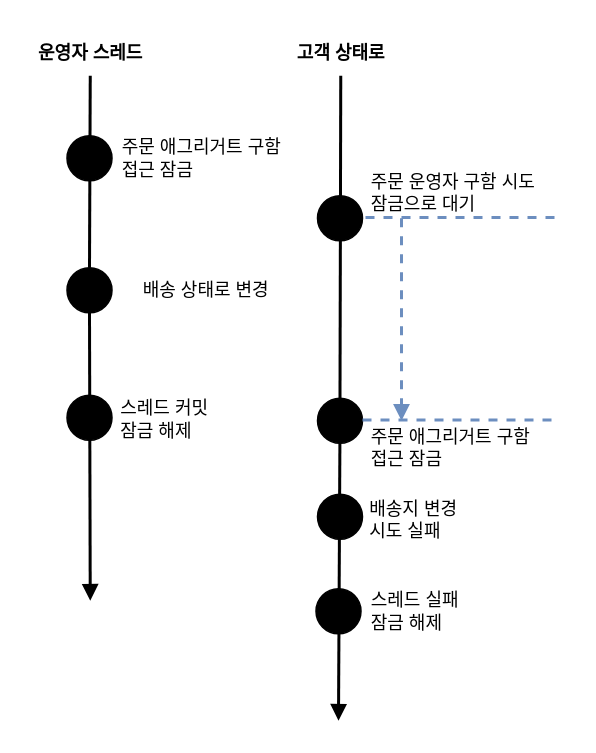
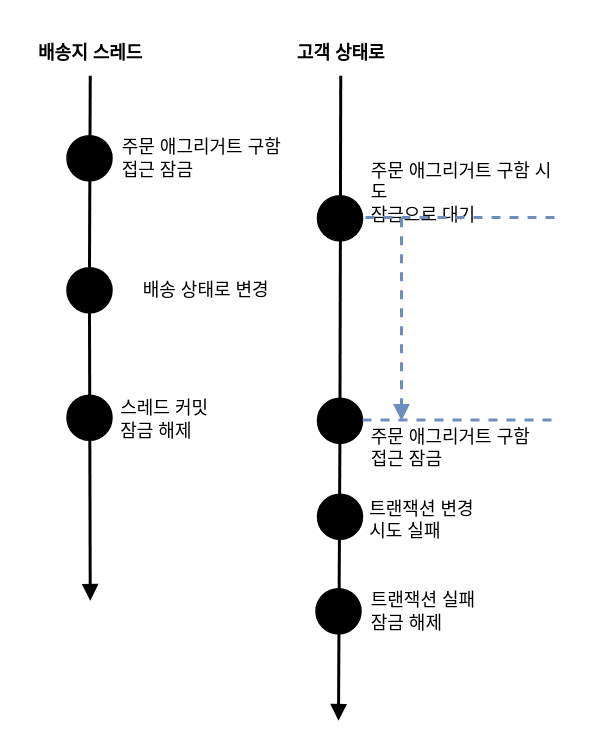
  <mxCell id="0" />
  <mxCell id="1" parent="0" />
  <mxCell id="2" value="" style="endArrow=block;html=1;rounded=0;strokeWidth=2;endFill=1;" edge="1" parent="1" source="5"><mxGeometry width="50" height="50" relative="1" as="geometry"><mxPoint x="59.5" y="50" as="sourcePoint" /><mxPoint x="59.5" y="400" as="targetPoint" /></mxGeometry></mxCell>
  <mxCell id="3" value="" style="ellipse;whiteSpace=wrap;html=1;aspect=fixed;fillStyle=auto;fillColor=#000000;" vertex="1" parent="1"><mxGeometry x="44" y="90" width="30" height="30" as="geometry" /></mxCell>
  <mxCell id="4" value="" style="endArrow=none;html=1;rounded=0;strokeWidth=2;endFill=0;" edge="1" parent="1" target="5"><mxGeometry width="50" height="50" relative="1" as="geometry"><mxPoint x="59.5" y="50" as="sourcePoint" /><mxPoint x="59.5" y="400" as="targetPoint" /></mxGeometry></mxCell>
  <mxCell id="5" value="" style="ellipse;whiteSpace=wrap;html=1;aspect=fixed;fillStyle=auto;fillColor=#000000;" vertex="1" parent="1"><mxGeometry x="44" y="178" width="30" height="30" as="geometry" /></mxCell>
  <mxCell id="6" value="" style="ellipse;whiteSpace=wrap;html=1;aspect=fixed;fillStyle=auto;fillColor=#000000;" vertex="1" parent="1"><mxGeometry x="44" y="263" width="30" height="30" as="geometry" /></mxCell>
  <mxCell id="7" value="" style="endArrow=block;html=1;rounded=0;strokeWidth=2;endFill=1;" edge="1" parent="1" source="10"><mxGeometry width="50" height="50" relative="1" as="geometry"><mxPoint x="226.5" y="50" as="sourcePoint" /><mxPoint x="225" y="480" as="targetPoint" /></mxGeometry></mxCell>
  <mxCell id="8" value="" style="ellipse;whiteSpace=wrap;html=1;aspect=fixed;fillStyle=auto;fillColor=#000000;" vertex="1" parent="1"><mxGeometry x="211" y="130" width="30" height="30" as="geometry" /></mxCell>
  <mxCell id="9" value="" style="endArrow=none;html=1;rounded=0;strokeWidth=2;endFill=0;" edge="1" parent="1" target="10"><mxGeometry width="50" height="50" relative="1" as="geometry"><mxPoint x="226.5" y="50" as="sourcePoint" /><mxPoint x="226.5" y="400" as="targetPoint" /></mxGeometry></mxCell>
  <mxCell id="10" value="" style="ellipse;whiteSpace=wrap;html=1;aspect=fixed;fillStyle=auto;fillColor=#000000;" vertex="1" parent="1"><mxGeometry x="211" y="265" width="30" height="30" as="geometry" /></mxCell>
  <mxCell id="11" value="" style="ellipse;whiteSpace=wrap;html=1;aspect=fixed;fillStyle=auto;fillColor=#000000;" vertex="1" parent="1"><mxGeometry x="211" y="329" width="30" height="30" as="geometry" /></mxCell>
  <mxCell id="12" value="주문 애그리거트 구함&lt;div&gt;접근 잠금&lt;/div&gt;" style="text;html=1;align=left;verticalAlign=middle;whiteSpace=wrap;rounded=0;" vertex="1" parent="1"><mxGeometry x="79" y="87" width="130" height="35" as="geometry" /></mxCell>
- <mxCell id="13" value="주문 운영자 구함 시도&lt;div&gt;잠금으로 대기&lt;/div&gt;" style="text;html=1;align=left;verticalAlign=middle;whiteSpace=wrap;rounded=0;" vertex="1" parent="1"><mxGeometry x="245" y="110" width="130" height="35" as="geometry" /></mxCell>
+ <mxCell id="13" value="주문 애그리거트 구함 시도&lt;div&gt;잠금으로 대기&lt;/div&gt;" style="text;html=1;align=left;verticalAlign=middle;whiteSpace=wrap;rounded=0;" vertex="1" parent="1"><mxGeometry x="245" y="110" width="130" height="35" as="geometry" /></mxCell>
  <mxCell id="14" value="배송 상태로 변경" style="text;html=1;align=left;verticalAlign=middle;whiteSpace=wrap;rounded=0;" vertex="1" parent="1"><mxGeometry x="93" y="183" width="130" height="20" as="geometry" /></mxCell>
  <mxCell id="15" value="스레드 커밋&lt;div&gt;잠금 해제&lt;/div&gt;" style="text;html=1;align=left;verticalAlign=middle;whiteSpace=wrap;rounded=0;" vertex="1" parent="1"><mxGeometry x="78" y="261" width="130" height="35" as="geometry" /></mxCell>
  <mxCell id="16" value="주문 애그리거트 구함&lt;div&gt;접근 잠금&lt;/div&gt;" style="text;html=1;align=left;verticalAlign=middle;whiteSpace=wrap;rounded=0;" vertex="1" parent="1"><mxGeometry x="245" y="283" width="130" height="30" as="geometry" /></mxCell>
- <mxCell id="17" value="배송지 변경&lt;div&gt;시도 실패&lt;/div&gt;" style="text;html=1;align=left;verticalAlign=middle;whiteSpace=wrap;rounded=0;" vertex="1" parent="1"><mxGeometry x="244" y="328" width="130" height="36" as="geometry" /></mxCell>
- <mxCell id="18" value="운영자 스레드" style="text;html=1;align=center;verticalAlign=middle;whiteSpace=wrap;rounded=0;fontStyle=1" vertex="1" parent="1"><mxGeometry x="20" y="20" width="80" height="30" as="geometry" /></mxCell>
+ <mxCell id="17" value="트랜잭션 변경&lt;div&gt;시도 실패&lt;/div&gt;" style="text;html=1;align=left;verticalAlign=middle;whiteSpace=wrap;rounded=0;" vertex="1" parent="1"><mxGeometry x="244" y="328" width="130" height="36" as="geometry" /></mxCell>
+ <mxCell id="18" value="배송지 스레드" style="text;html=1;align=center;verticalAlign=middle;whiteSpace=wrap;rounded=0;fontStyle=1" vertex="1" parent="1"><mxGeometry x="20" y="20" width="80" height="30" as="geometry" /></mxCell>
  <mxCell id="19" value="고객 상태로" style="text;html=1;align=center;verticalAlign=middle;whiteSpace=wrap;rounded=0;fontStyle=1" vertex="1" parent="1"><mxGeometry x="187" y="20" width="80" height="30" as="geometry" /></mxCell>
  <mxCell id="20" value="" style="endArrow=none;dashed=1;html=1;rounded=0;fillColor=#dae8fc;strokeColor=#6c8ebf;strokeWidth=2;" edge="1" parent="1"><mxGeometry width="50" height="50" relative="1" as="geometry"><mxPoint x="243" y="144.5" as="sourcePoint" /><mxPoint x="373" y="144.5" as="targetPoint" /></mxGeometry></mxCell>
  <mxCell id="21" value="" style="endArrow=none;dashed=1;html=1;rounded=0;fillColor=#dae8fc;strokeColor=#6c8ebf;strokeWidth=2;" edge="1" parent="1"><mxGeometry width="50" height="50" relative="1" as="geometry"><mxPoint x="241" y="279.5" as="sourcePoint" /><mxPoint x="371" y="279.5" as="targetPoint" /></mxGeometry></mxCell>
  <mxCell id="22" value="" style="endArrow=block;html=1;rounded=0;dashed=1;endFill=1;fillColor=#dae8fc;strokeColor=#6c8ebf;strokeWidth=2;" edge="1" parent="1"><mxGeometry width="50" height="50" relative="1" as="geometry"><mxPoint x="267" y="145" as="sourcePoint" /><mxPoint x="267" y="280" as="targetPoint" /></mxGeometry></mxCell>
  <mxCell id="23" value="" style="ellipse;whiteSpace=wrap;html=1;aspect=fixed;fillStyle=auto;fillColor=#000000;" vertex="1" parent="1"><mxGeometry x="210" y="392" width="30" height="30" as="geometry" /></mxCell>
- <mxCell id="24" value="스레드 실패&lt;div&gt;잠금 해제&lt;/div&gt;" style="text;html=1;align=left;verticalAlign=middle;whiteSpace=wrap;rounded=0;" vertex="1" parent="1"><mxGeometry x="245" y="390" width="130" height="33" as="geometry" /></mxCell>
+ <mxCell id="24" value="트랜잭션 실패&lt;div&gt;잠금 해제&lt;/div&gt;" style="text;html=1;align=left;verticalAlign=middle;whiteSpace=wrap;rounded=0;" vertex="1" parent="1"><mxGeometry x="245" y="390" width="130" height="33" as="geometry" /></mxCell>
